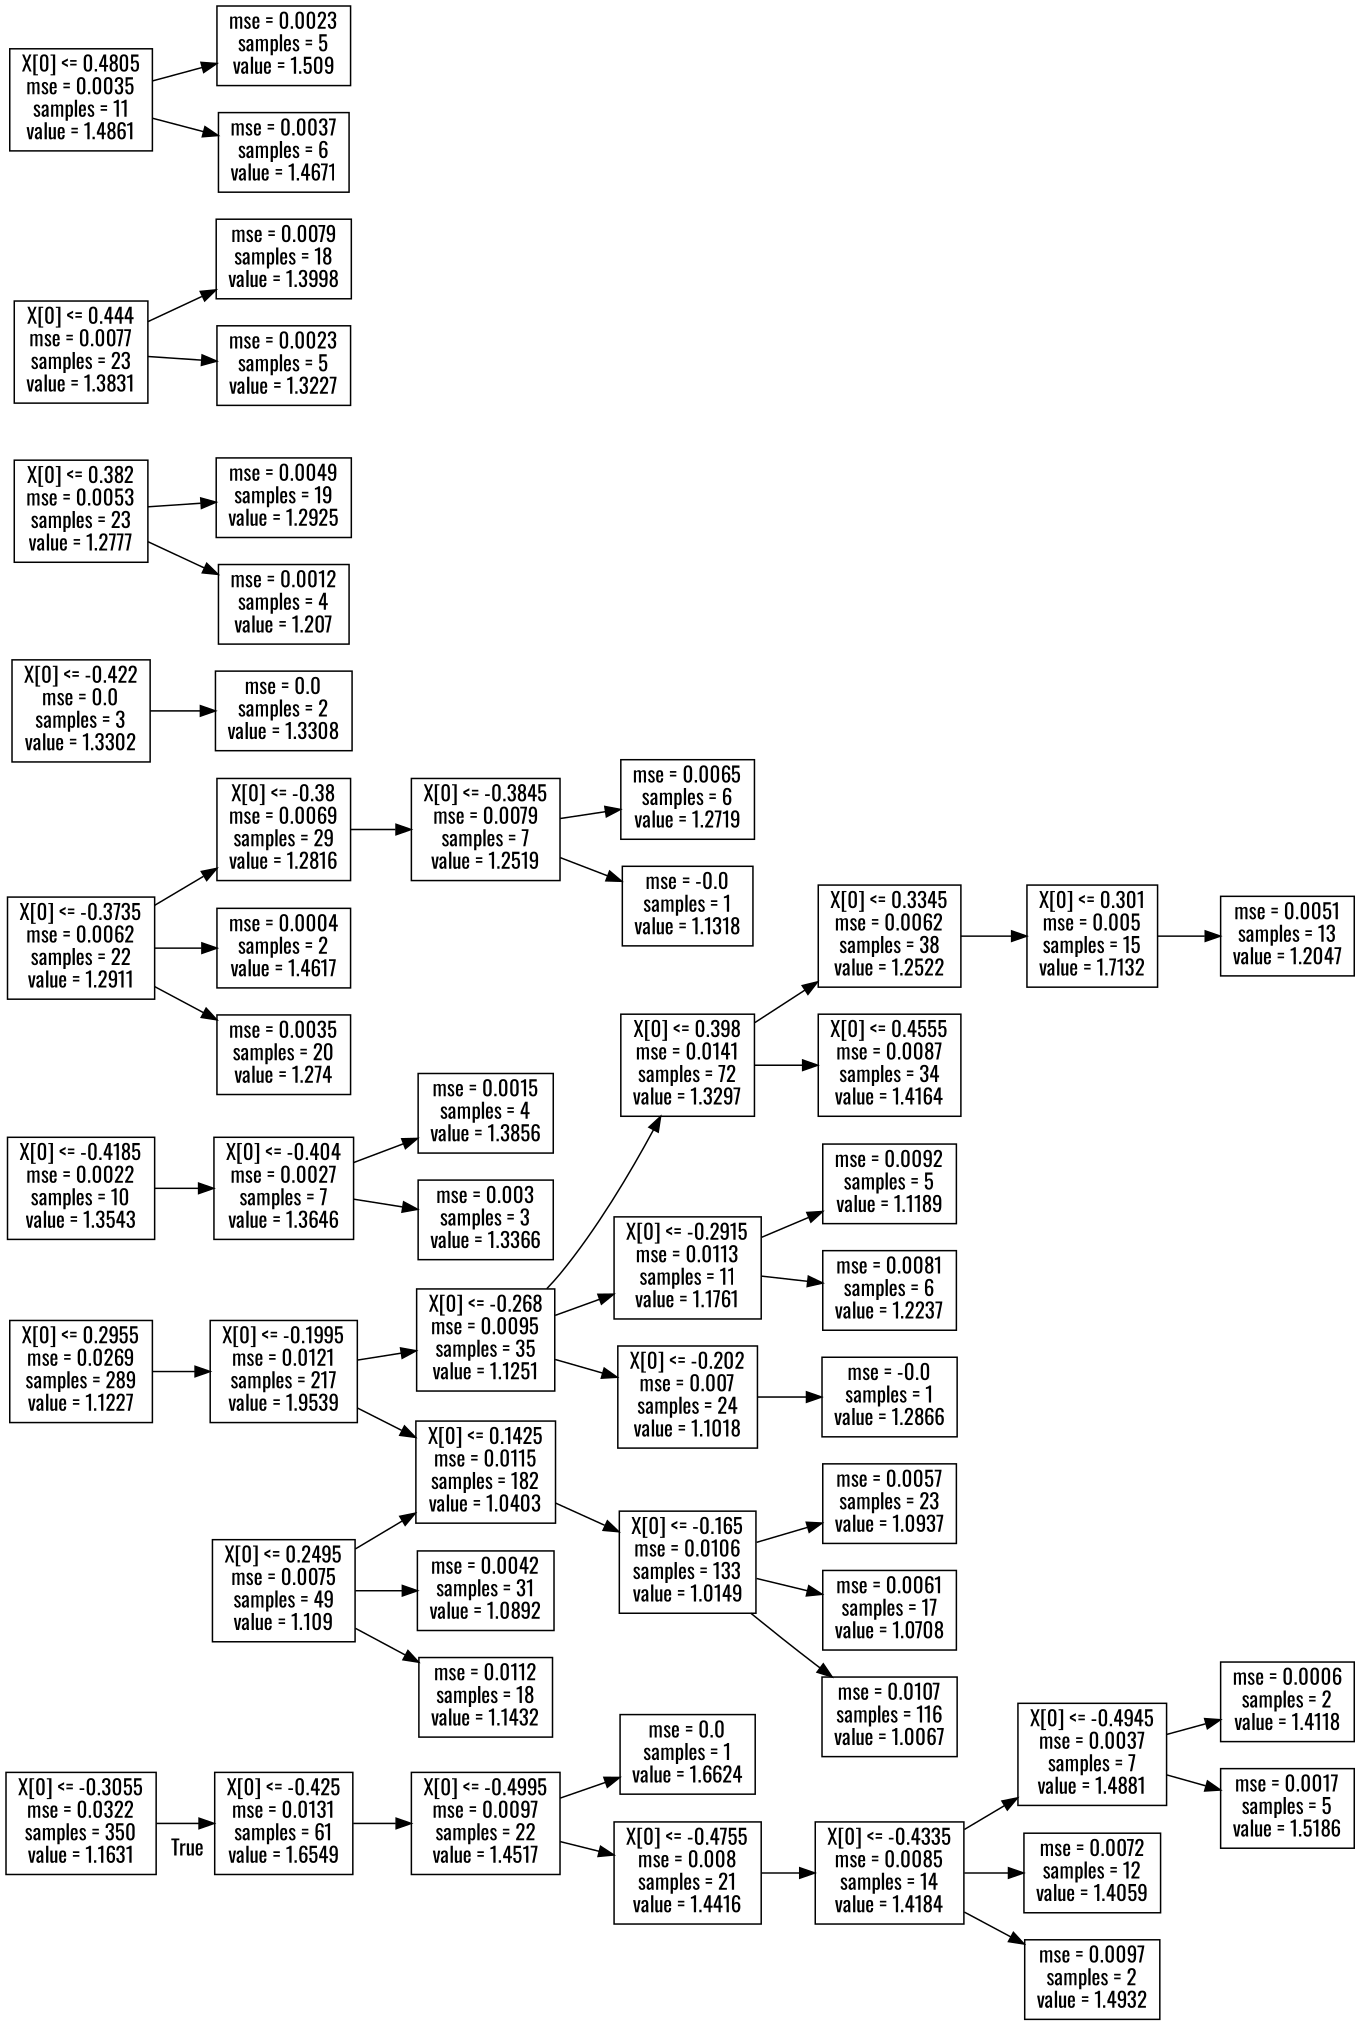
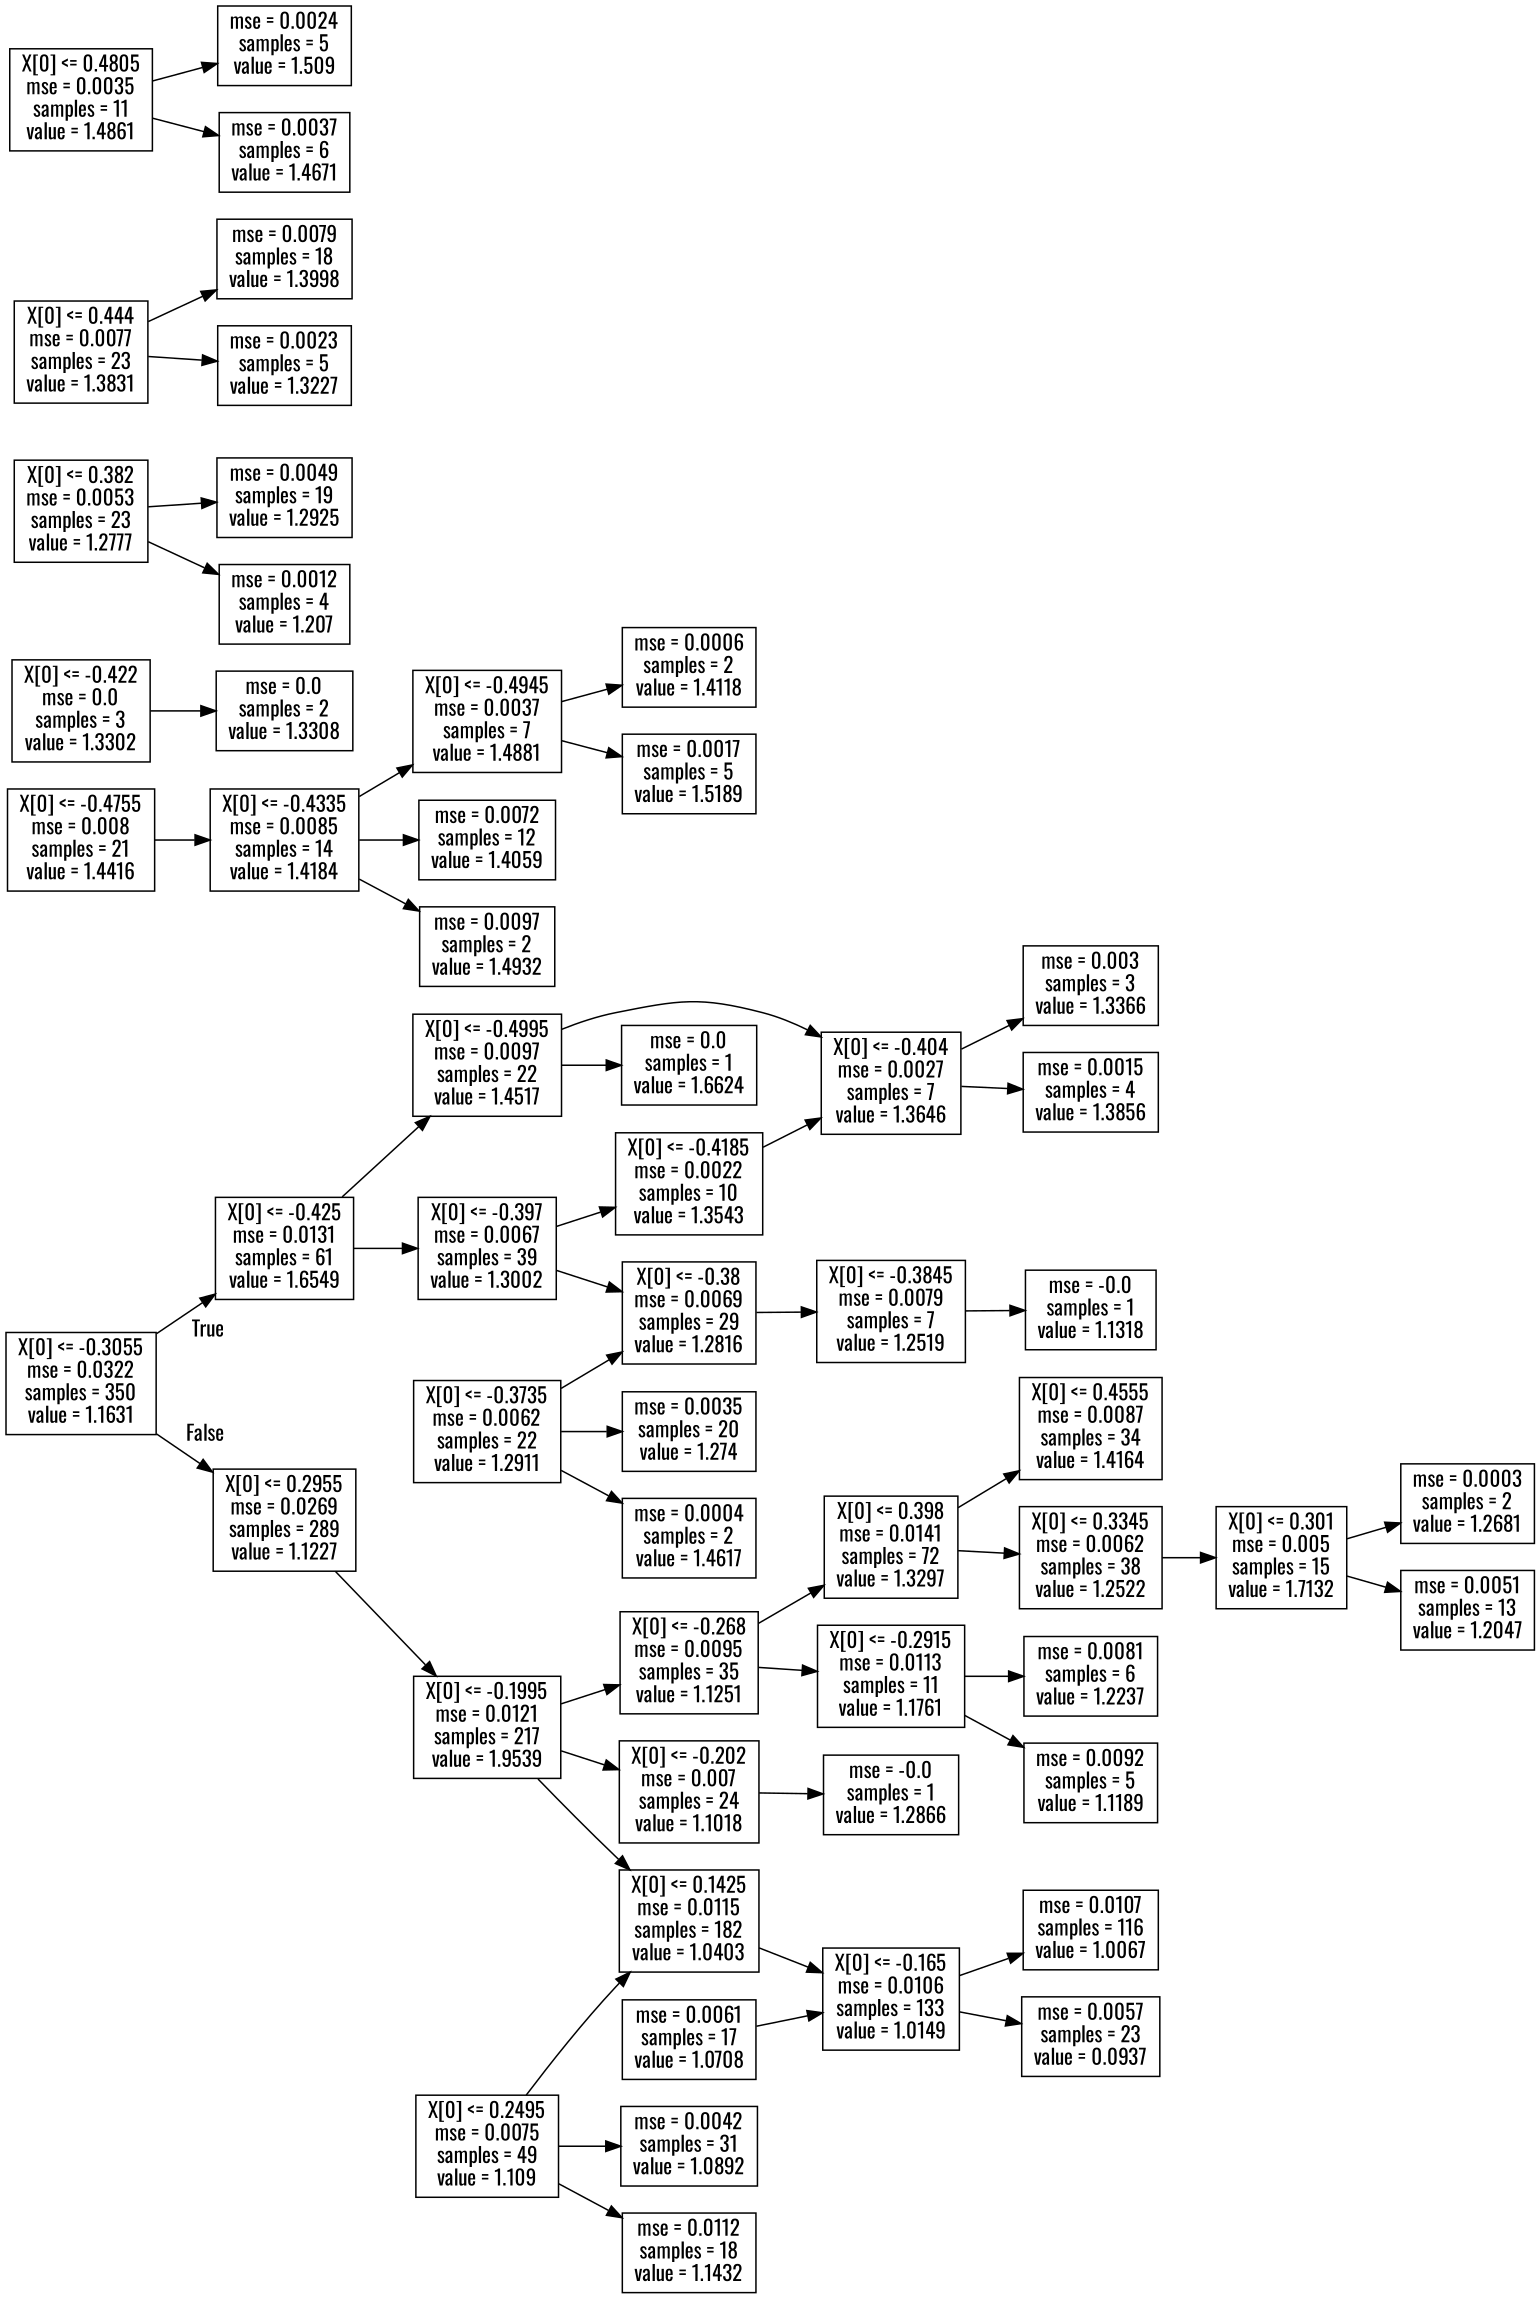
  digraph {
    fontname=Oswald
    rankdir=LR
    node [fontname=Oswald shape=box]
    edge [fontname=Oswald]
    n1 [label="X[0] <= -0.3055\nmse = 0.0322\nsamples = 350\nvalue = 1.1631"]
    n2 [label="X[0] <= -0.425\nmse = 0.0131\nsamples = 61\nvalue = 1.6549"]
    n3 [label="X[0] <= 0.2955\nmse = 0.0269\nsamples = 289\nvalue = 1.1227"]
    n4 [label="X[0] <= -0.4995\nmse = 0.0097\nsamples = 22\nvalue = 1.4517"]
+   n5 [label="X[0] <= -0.397\nmse = 0.0067\nsamples = 39\nvalue = 1.3002"]
    n6 [label="X[0] <= -0.1995\nmse = 0.0121\nsamples = 217\nvalue = 1.9539"]
    n7 [label="mse = 0.0\nsamples = 1\nvalue = 1.6624"]
    n8 [label="X[0] <= -0.4755\nmse = 0.008\nsamples = 21\nvalue = 1.4416"]
    n9 [label="X[0] <= -0.4185\nmse = 0.0022\nsamples = 10\nvalue = 1.3543"]
    n10 [label="X[0] <= -0.38\nmse = 0.0069\nsamples = 29\nvalue = 1.2816"]
    n11 [label="X[0] <= -0.4335\nmse = 0.0085\nsamples = 14\nvalue = 1.4184"]
    n12 [label="X[0] <= -0.4945\nmse = 0.0037\nsamples = 7\nvalue = 1.4881"]
    n13 [label="mse = 0.0006\nsamples = 2\nvalue = 1.4118"]
-   n14 [label="mse = 0.0017\nsamples = 5\nvalue = 1.5186"]
+   n14 [label="mse = 0.0017\nsamples = 5\nvalue = 1.5189"]
    n15 [label="mse = 0.0072\nsamples = 12\nvalue = 1.4059"]
    n16 [label="mse = 0.0097\nsamples = 2\nvalue = 1.4932"]
    n17 [label="X[0] <= -0.404\nmse = 0.0027\nsamples = 7\nvalue = 1.3646"]
    n18 [label="X[0] <= -0.3845\nmse = 0.0079\nsamples = 7\nvalue = 1.2519"]
    n19 [label="X[0] <= -0.422\nmse = 0.0\nsamples = 3\nvalue = 1.3302"]
    n20 [label="mse = 0.0\nsamples = 2\nvalue = 1.3308"]
    n21 [label="mse = 0.0015\nsamples = 4\nvalue = 1.3856"]
    n22 [label="mse = 0.003\nsamples = 3\nvalue = 1.3366"]
-   n23 [label="mse = 0.0065\nsamples = 6\nvalue = 1.2719"]
    n24 [label="mse = -0.0\nsamples = 1\nvalue = 1.1318"]
    n25 [label="X[0] <= -0.3735\nmse = 0.0062\nsamples = 22\nvalue = 1.2911"]
    n26 [label="mse = 0.0004\nsamples = 2\nvalue = 1.4617"]
    n27 [label="mse = 0.0035\nsamples = 20\nvalue = 1.274"]
    n28 [label="X[0] <= -0.268\nmse = 0.0095\nsamples = 35\nvalue = 1.1251"]
    n29 [label="X[0] <= 0.1425\nmse = 0.0115\nsamples = 182\nvalue = 1.0403"]
    n30 [label="X[0] <= 0.398\nmse = 0.0141\nsamples = 72\nvalue = 1.3297"]
    n31 [label="X[0] <= 0.3345\nmse = 0.0062\nsamples = 38\nvalue = 1.2522"]
    n32 [label="X[0] <= 0.4555\nmse = 0.0087\nsamples = 34\nvalue = 1.4164"]
    n33 [label="X[0] <= -0.2915\nmse = 0.0113\nsamples = 11\nvalue = 1.1761"]
    n34 [label="X[0] <= -0.202\nmse = 0.007\nsamples = 24\nvalue = 1.1018"]
    n35 [label="X[0] <= -0.165\nmse = 0.0106\nsamples = 133\nvalue = 1.0149"]
    n36 [label="mse = 0.0092\nsamples = 5\nvalue = 1.1189"]
    n37 [label="mse = 0.0081\nsamples = 6\nvalue = 1.2237"]
    n38 [label="mse = -0.0\nsamples = 1\nvalue = 1.2866"]
-   n39 [label="mse = 0.0057\nsamples = 23\nvalue = 1.0937"]
+   n39 [label="mse = 0.0057\nsamples = 23\nvalue = 0.0937"]
    n40 [label="mse = 0.0061\nsamples = 17\nvalue = 1.0708"]
    n41 [label="mse = 0.0107\nsamples = 116\nvalue = 1.0067"]
    n42 [label="X[0] <= 0.2495\nmse = 0.0075\nsamples = 49\nvalue = 1.109"]
    n43 [label="mse = 0.0042\nsamples = 31\nvalue = 1.0892"]
    n44 [label="mse = 0.0112\nsamples = 18\nvalue = 1.1432"]
    n45 [label="X[0] <= 0.301\nmse = 0.005\nsamples = 15\nvalue = 1.7132"]
+   n46 [label="mse = 0.0003\nsamples = 2\nvalue = 1.2681"]
    n47 [label="mse = 0.0051\nsamples = 13\nvalue = 1.2047"]
    n48 [label="X[0] <= 0.382\nmse = 0.0053\nsamples = 23\nvalue = 1.2777"]
    n49 [label="mse = 0.0049\nsamples = 19\nvalue = 1.2925"]
    n50 [label="mse = 0.0012\nsamples = 4\nvalue = 1.207"]
    n51 [label="X[0] <= 0.444\nmse = 0.0077\nsamples = 23\nvalue = 1.3831"]
    n52 [label="mse = 0.0079\nsamples = 18\nvalue = 1.3998"]
    n53 [label="mse = 0.0023\nsamples = 5\nvalue = 1.3227"]
    n54 [label="X[0] <= 0.4805\nmse = 0.0035\nsamples = 11\nvalue = 1.4861"]
-   n55 [label="mse = 0.0023\nsamples = 5\nvalue = 1.509"]
+   n55 [label="mse = 0.0024\nsamples = 5\nvalue = 1.509"]
    n56 [label="mse = 0.0037\nsamples = 6\nvalue = 1.4671"]
    n1 -> n2 [headlabel=True labelangle=45 labeldistance=2.5]
+   n1 -> n3 [headlabel=False labelangle=-45 labeldistance=2.5]
    n2 -> n4
+   n2 -> n5
    n3 -> n6
    n4 -> n7
-   n4 -> n8
+   n4 -> n17
+   n5 -> n9
+   n5 -> n10
    n6 -> n28
    n6 -> n29
    n8 -> n11
    n9 -> n17
    n10 -> n18
    n11 -> n12
    n11 -> n15
    n11 -> n16
    n12 -> n13
    n12 -> n14
    n17 -> n21
    n17 -> n22
-   n18 -> n23
    n18 -> n24
    n19 -> n20
    n25 -> n10
    n25 -> n26
    n25 -> n27
    n28 -> n30
    n28 -> n33
-   n28 -> n34
+   n6 -> n34
    n29 -> n35
    n30 -> n31
    n30 -> n32
    n31 -> n45
    n33 -> n36
    n33 -> n37
    n34 -> n38
    n35 -> n39
-   n35 -> n40
+   n40 -> n35
    n35 -> n41
    n42 -> n29
    n42 -> n43
    n42 -> n44
+   n45 -> n46
    n45 -> n47
    n48 -> n49
    n48 -> n50
    n51 -> n52
    n51 -> n53
    n54 -> n55
    n54 -> n56
  }
